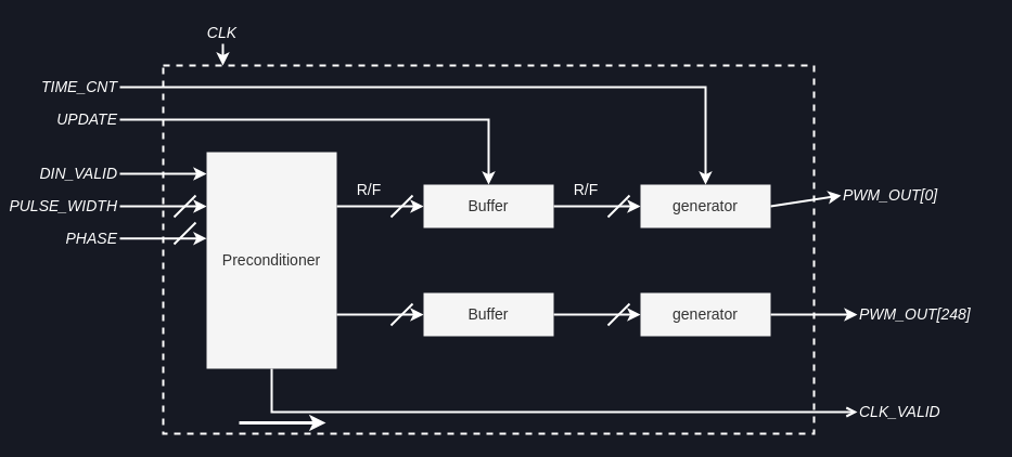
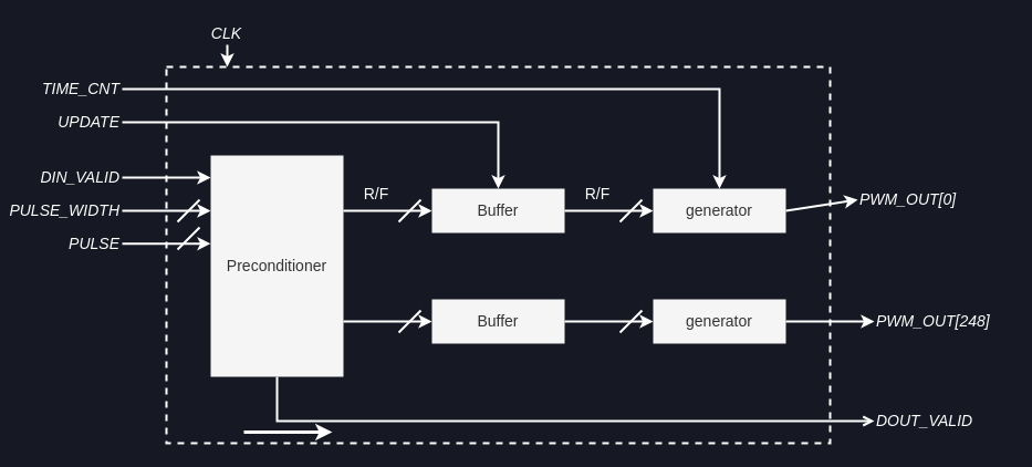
  <mxCell id="0" />
  <mxCell id="1" parent="0" />
  <mxCell id="2" value="" style="endArrow=classic;html=1;rounded=0;fontSize=14;fontColor=#FFFFFF;entryX=0;entryY=0.25;entryDx=0;entryDy=0;strokeColor=#FFFFFF;strokeWidth=3;exitX=1;exitY=0.25;exitDx=0;exitDy=0;" parent="1" edge="1"><mxGeometry width="50" height="50" relative="1" as="geometry"><mxPoint x="220" y="390" as="sourcePoint" /><mxPoint x="300" y="390" as="targetPoint" /></mxGeometry></mxCell>
  <mxCell id="3" value="&lt;i style=&quot;font-size: 14px;&quot;&gt;TIME_CNT&lt;/i&gt;" style="text;html=1;strokeColor=none;fillColor=none;align=right;verticalAlign=middle;whiteSpace=wrap;rounded=0;labelBackgroundColor=none;fontSize=14;fontColor=#FFFFFF;" parent="1" vertex="1"><mxGeometry x="20" y="60" width="90" height="40" as="geometry" /></mxCell>
  <mxCell id="4" value="" style="rounded=0;whiteSpace=wrap;html=1;labelBackgroundColor=none;fontSize=14;fontColor=#333333;strokeColor=#FFFFFF;strokeWidth=2;fillColor=none;dashed=1;" vertex="1" parent="1"><mxGeometry x="150" y="60" width="600" height="340" as="geometry" /></mxCell>
  <mxCell id="5" value="Buffer" style="rounded=0;whiteSpace=wrap;html=1;fontFamily=Helvetica;fontSize=14;fontColor=#333333;strokeColor=none;strokeWidth=3;fillColor=#f5f5f5;" vertex="1" parent="1"><mxGeometry x="390" y="170" width="120" height="40" as="geometry" /></mxCell>
  <mxCell id="6" value="Preconditioner" style="rounded=0;whiteSpace=wrap;html=1;fontFamily=Helvetica;fontSize=14;fontColor=#333333;strokeColor=none;strokeWidth=3;fillColor=#f5f5f5;" vertex="1" parent="1"><mxGeometry x="190" y="140" width="120" height="200" as="geometry" /></mxCell>
  <mxCell id="7" value="generator" style="rounded=0;whiteSpace=wrap;html=1;fontFamily=Helvetica;fontSize=14;fontColor=#333333;strokeColor=none;strokeWidth=3;fillColor=#f5f5f5;" vertex="1" parent="1"><mxGeometry x="590" y="170" width="120" height="40" as="geometry" /></mxCell>
  <mxCell id="8" style="edgeStyle=none;rounded=0;html=1;exitX=1;exitY=0.5;exitDx=0;exitDy=0;entryX=0;entryY=0.5;entryDx=0;entryDy=0;fontColor=#333333;strokeColor=#FFFFFF;strokeWidth=2;" edge="1" parent="1" source="7" target="9"><mxGeometry relative="1" as="geometry"><mxPoint x="750" y="190" as="sourcePoint" /><mxPoint x="830" y="190" as="targetPoint" /></mxGeometry></mxCell>
  <mxCell id="9" value="&lt;i style=&quot;font-size: 14px&quot;&gt;PWM_OUT[0]&lt;/i&gt;" style="text;html=1;strokeColor=none;fillColor=none;align=left;verticalAlign=middle;whiteSpace=wrap;rounded=0;fontFamily=Helvetica;fontSize=14;fontColor=#FFFFFF;" vertex="1" parent="1"><mxGeometry x="775" y="160" width="121" height="40" as="geometry" /></mxCell>
  <mxCell id="10" style="edgeStyle=none;rounded=0;html=1;exitX=1;exitY=0.5;exitDx=0;exitDy=0;entryX=0;entryY=0.5;entryDx=0;entryDy=0;fontColor=#333333;strokeColor=#FFFFFF;strokeWidth=2;" edge="1" parent="1" source="5" target="7"><mxGeometry relative="1" as="geometry"><mxPoint x="720" y="200" as="sourcePoint" /><mxPoint x="800" y="200" as="targetPoint" /></mxGeometry></mxCell>
  <mxCell id="11" style="edgeStyle=none;rounded=0;html=1;exitX=1;exitY=0.25;exitDx=0;exitDy=0;fontColor=#333333;strokeColor=#FFFFFF;strokeWidth=2;entryX=0;entryY=0.5;entryDx=0;entryDy=0;" edge="1" parent="1" source="6" target="5"><mxGeometry relative="1" as="geometry"><mxPoint x="520" y="200" as="sourcePoint" /><mxPoint x="380" y="230" as="targetPoint" /></mxGeometry></mxCell>
  <mxCell id="12" value="Buffer" style="rounded=0;whiteSpace=wrap;html=1;fontFamily=Helvetica;fontSize=14;fontColor=#333333;strokeColor=none;strokeWidth=3;fillColor=#f5f5f5;" vertex="1" parent="1"><mxGeometry x="390" y="270" width="120" height="40" as="geometry" /></mxCell>
  <mxCell id="13" value="generator" style="rounded=0;whiteSpace=wrap;html=1;fontFamily=Helvetica;fontSize=14;fontColor=#333333;strokeColor=none;strokeWidth=3;fillColor=#f5f5f5;" vertex="1" parent="1"><mxGeometry x="590" y="270" width="120" height="40" as="geometry" /></mxCell>
  <mxCell id="14" style="edgeStyle=none;rounded=0;html=1;exitX=1;exitY=0.5;exitDx=0;exitDy=0;entryX=0;entryY=0.5;entryDx=0;entryDy=0;fontColor=#333333;strokeColor=#FFFFFF;strokeWidth=2;" edge="1" parent="1" source="13" target="15"><mxGeometry relative="1" as="geometry"><mxPoint x="750" y="290" as="sourcePoint" /><mxPoint x="830" y="290" as="targetPoint" /></mxGeometry></mxCell>
  <mxCell id="15" value="&lt;i style=&quot;font-size: 14px&quot;&gt;PWM_OUT[248]&lt;/i&gt;" style="text;html=1;strokeColor=none;fillColor=none;align=left;verticalAlign=middle;whiteSpace=wrap;rounded=0;fontFamily=Helvetica;fontSize=14;fontColor=#FFFFFF;" vertex="1" parent="1"><mxGeometry x="790" y="270" width="121" height="40" as="geometry" /></mxCell>
  <mxCell id="16" style="edgeStyle=none;rounded=0;html=1;exitX=1;exitY=0.5;exitDx=0;exitDy=0;entryX=0;entryY=0.5;entryDx=0;entryDy=0;fontColor=#333333;strokeColor=#FFFFFF;strokeWidth=2;" edge="1" parent="1" source="12" target="13"><mxGeometry relative="1" as="geometry"><mxPoint x="720" y="300" as="sourcePoint" /><mxPoint x="800" y="300" as="targetPoint" /></mxGeometry></mxCell>
  <mxCell id="17" style="edgeStyle=none;rounded=0;html=1;exitX=1;exitY=0.25;exitDx=0;exitDy=0;fontColor=#333333;strokeColor=#FFFFFF;strokeWidth=2;entryX=0;entryY=0.5;entryDx=0;entryDy=0;" edge="1" parent="1" target="12"><mxGeometry relative="1" as="geometry"><mxPoint x="310" y="290" as="sourcePoint" /><mxPoint x="380" y="330" as="targetPoint" /></mxGeometry></mxCell>
  <mxCell id="18" value="&lt;span style=&quot;font-size: 14px&quot;&gt;R/F&lt;/span&gt;" style="text;html=1;strokeColor=none;fillColor=none;align=center;verticalAlign=middle;whiteSpace=wrap;rounded=0;fontFamily=Helvetica;fontSize=14;fontColor=#FFFFFF;strokeWidth=2;" vertex="1" parent="1"><mxGeometry x="310" y="160" width="60" height="30" as="geometry" /></mxCell>
  <mxCell id="19" value="&lt;span style=&quot;font-size: 14px&quot;&gt;R/F&lt;/span&gt;" style="text;html=1;strokeColor=none;fillColor=none;align=center;verticalAlign=middle;whiteSpace=wrap;rounded=0;fontFamily=Helvetica;fontSize=14;fontColor=#FFFFFF;strokeWidth=2;" vertex="1" parent="1"><mxGeometry x="510" y="160" width="60" height="30" as="geometry" /></mxCell>
  <mxCell id="20" value="&lt;i style=&quot;font-size: 14px;&quot;&gt;UPDATE&lt;/i&gt;" style="text;html=1;strokeColor=none;fillColor=none;align=right;verticalAlign=middle;whiteSpace=wrap;rounded=0;labelBackgroundColor=none;fontSize=14;fontColor=#FFFFFF;" vertex="1" parent="1"><mxGeometry x="20" y="90" width="90" height="40" as="geometry" /></mxCell>
  <mxCell id="21" value="&lt;i&gt;DIN_VALID&lt;/i&gt;" style="text;html=1;strokeColor=none;fillColor=none;align=right;verticalAlign=middle;whiteSpace=wrap;rounded=0;labelBackgroundColor=none;fontSize=14;fontColor=#FFFFFF;" vertex="1" parent="1"><mxGeometry x="20" y="140" width="90" height="40" as="geometry" /></mxCell>
  <mxCell id="22" value="&lt;i&gt;PULSE_WIDTH&lt;/i&gt;" style="text;html=1;strokeColor=none;fillColor=none;align=right;verticalAlign=middle;whiteSpace=wrap;rounded=0;labelBackgroundColor=none;fontSize=14;fontColor=#FFFFFF;" vertex="1" parent="1"><mxGeometry x="20" y="170" width="90" height="40" as="geometry" /></mxCell>
- <mxCell id="23" value="&lt;i&gt;PHASE&lt;/i&gt;" style="text;html=1;strokeColor=none;fillColor=none;align=right;verticalAlign=middle;whiteSpace=wrap;rounded=0;labelBackgroundColor=none;fontSize=14;fontColor=#FFFFFF;" vertex="1" parent="1"><mxGeometry x="20" y="200" width="90" height="40" as="geometry" /></mxCell>
+ <mxCell id="23" value="&lt;i&gt;PULSE&lt;/i&gt;" style="text;html=1;strokeColor=none;fillColor=none;align=right;verticalAlign=middle;whiteSpace=wrap;rounded=0;labelBackgroundColor=none;fontSize=14;fontColor=#FFFFFF;" vertex="1" parent="1"><mxGeometry x="20" y="200" width="90" height="40" as="geometry" /></mxCell>
  <mxCell id="24" style="edgeStyle=none;rounded=0;html=1;exitX=1;exitY=0.5;exitDx=0;exitDy=0;fontColor=#333333;strokeColor=#FFFFFF;strokeWidth=2;" edge="1" parent="1" source="21"><mxGeometry relative="1" as="geometry"><mxPoint x="130" y="160" as="sourcePoint" /><mxPoint x="190" y="160" as="targetPoint" /></mxGeometry></mxCell>
  <mxCell id="25" style="edgeStyle=none;rounded=0;html=1;exitX=1;exitY=0.5;exitDx=0;exitDy=0;fontColor=#333333;strokeColor=#FFFFFF;strokeWidth=2;" edge="1" parent="1"><mxGeometry relative="1" as="geometry"><mxPoint x="110" y="190" as="sourcePoint" /><mxPoint x="190" y="190" as="targetPoint" /></mxGeometry></mxCell>
  <mxCell id="26" style="edgeStyle=none;rounded=0;html=1;exitX=1;exitY=0.5;exitDx=0;exitDy=0;fontColor=#333333;strokeColor=#FFFFFF;strokeWidth=2;" edge="1" parent="1"><mxGeometry relative="1" as="geometry"><mxPoint x="110" y="219.66" as="sourcePoint" /><mxPoint x="190" y="219.66" as="targetPoint" /></mxGeometry></mxCell>
  <mxCell id="27" value="" style="endArrow=none;html=1;rounded=1;labelBackgroundColor=default;fontFamily=Helvetica;fontSize=14;fontColor=#000000;strokeColor=#FFFFFF;strokeWidth=2;shape=connector;fillColor=#f5f5f5;" edge="1" parent="1"><mxGeometry width="50" height="50" relative="1" as="geometry"><mxPoint x="160" y="200" as="sourcePoint" /><mxPoint x="180" y="180" as="targetPoint" /></mxGeometry></mxCell>
  <mxCell id="28" value="" style="endArrow=none;html=1;rounded=1;labelBackgroundColor=default;fontFamily=Helvetica;fontSize=14;fontColor=#000000;strokeColor=#FFFFFF;strokeWidth=2;shape=connector;fillColor=#f5f5f5;" edge="1" parent="1"><mxGeometry width="50" height="50" relative="1" as="geometry"><mxPoint x="160" y="225" as="sourcePoint" /><mxPoint x="180" y="205" as="targetPoint" /></mxGeometry></mxCell>
  <mxCell id="29" value="" style="endArrow=none;html=1;rounded=1;labelBackgroundColor=default;fontFamily=Helvetica;fontSize=14;fontColor=#000000;strokeColor=#FFFFFF;strokeWidth=2;shape=connector;fillColor=#f5f5f5;" edge="1" parent="1"><mxGeometry width="50" height="50" relative="1" as="geometry"><mxPoint x="360" y="200" as="sourcePoint" /><mxPoint x="380" y="180" as="targetPoint" /></mxGeometry></mxCell>
  <mxCell id="30" value="" style="endArrow=none;html=1;rounded=1;labelBackgroundColor=default;fontFamily=Helvetica;fontSize=14;fontColor=#000000;strokeColor=#FFFFFF;strokeWidth=2;shape=connector;fillColor=#f5f5f5;" edge="1" parent="1"><mxGeometry width="50" height="50" relative="1" as="geometry"><mxPoint x="360" y="300" as="sourcePoint" /><mxPoint x="380" y="280" as="targetPoint" /></mxGeometry></mxCell>
  <mxCell id="31" value="" style="endArrow=none;html=1;rounded=1;labelBackgroundColor=default;fontFamily=Helvetica;fontSize=14;fontColor=#000000;strokeColor=#FFFFFF;strokeWidth=2;shape=connector;fillColor=#f5f5f5;" edge="1" parent="1"><mxGeometry width="50" height="50" relative="1" as="geometry"><mxPoint x="560" y="200" as="sourcePoint" /><mxPoint x="580" y="180" as="targetPoint" /></mxGeometry></mxCell>
  <mxCell id="32" value="" style="endArrow=none;html=1;rounded=1;labelBackgroundColor=default;fontFamily=Helvetica;fontSize=14;fontColor=#000000;strokeColor=#FFFFFF;strokeWidth=2;shape=connector;fillColor=#f5f5f5;" edge="1" parent="1"><mxGeometry width="50" height="50" relative="1" as="geometry"><mxPoint x="560" y="300" as="sourcePoint" /><mxPoint x="580" y="280" as="targetPoint" /></mxGeometry></mxCell>
  <mxCell id="33" style="edgeStyle=none;rounded=0;html=1;exitX=1;exitY=0.5;exitDx=0;exitDy=0;fontColor=#333333;strokeColor=#FFFFFF;strokeWidth=2;entryX=0.5;entryY=0;entryDx=0;entryDy=0;" edge="1" parent="1" source="20" target="5"><mxGeometry relative="1" as="geometry"><mxPoint x="120" y="170" as="sourcePoint" /><mxPoint x="450" y="110" as="targetPoint" /><Array as="points"><mxPoint x="450" y="110" /></Array></mxGeometry></mxCell>
  <mxCell id="34" style="edgeStyle=none;rounded=0;html=1;exitX=1;exitY=0.5;exitDx=0;exitDy=0;fontColor=#333333;strokeColor=#FFFFFF;strokeWidth=2;entryX=0.5;entryY=0;entryDx=0;entryDy=0;" edge="1" parent="1" source="3" target="7"><mxGeometry relative="1" as="geometry"><mxPoint x="120" y="120" as="sourcePoint" /><mxPoint x="460" y="180" as="targetPoint" /><Array as="points"><mxPoint x="650" y="80" /></Array></mxGeometry></mxCell>
  <mxCell id="35" style="edgeStyle=none;rounded=0;html=1;exitX=0.5;exitY=1;exitDx=0;exitDy=0;entryX=0;entryY=0.5;entryDx=0;entryDy=0;fontColor=#333333;strokeColor=#FFFFFF;strokeWidth=2;endArrow=open;" edge="1" parent="1" source="6" target="36"><mxGeometry relative="1" as="geometry"><mxPoint x="709" y="380" as="sourcePoint" /><mxPoint x="789" y="380" as="targetPoint" /><Array as="points"><mxPoint x="250" y="380" /></Array></mxGeometry></mxCell>
- <mxCell id="36" value="&lt;i&gt;CLK_VALID&lt;/i&gt;" style="text;html=1;strokeColor=none;fillColor=none;align=left;verticalAlign=middle;whiteSpace=wrap;rounded=0;fontFamily=Helvetica;fontSize=14;fontColor=#FFFFFF;" vertex="1" parent="1"><mxGeometry x="790" y="360" width="121" height="40" as="geometry" /></mxCell>
+ <mxCell id="36" value="&lt;i&gt;DOUT_VALID&lt;/i&gt;" style="text;html=1;strokeColor=none;fillColor=none;align=left;verticalAlign=middle;whiteSpace=wrap;rounded=0;fontFamily=Helvetica;fontSize=14;fontColor=#FFFFFF;" vertex="1" parent="1"><mxGeometry x="790" y="360" width="121" height="40" as="geometry" /></mxCell>
  <mxCell id="37" value="&lt;i style=&quot;font-size: 14px;&quot;&gt;CLK&lt;/i&gt;" style="text;html=1;strokeColor=none;fillColor=none;align=right;verticalAlign=middle;whiteSpace=wrap;rounded=0;labelBackgroundColor=none;fontSize=14;fontColor=#FFFFFF;" vertex="1" parent="1"><mxGeometry x="190" y="20" width="30" height="20" as="geometry" /></mxCell>
  <mxCell id="38" style="edgeStyle=none;rounded=0;html=1;exitX=0.5;exitY=1;exitDx=0;exitDy=0;fontColor=#333333;strokeColor=#FFFFFF;strokeWidth=2;" edge="1" parent="1" source="37"><mxGeometry relative="1" as="geometry"><mxPoint x="120" y="170" as="sourcePoint" /><mxPoint x="205" y="60" as="targetPoint" /></mxGeometry></mxCell>
